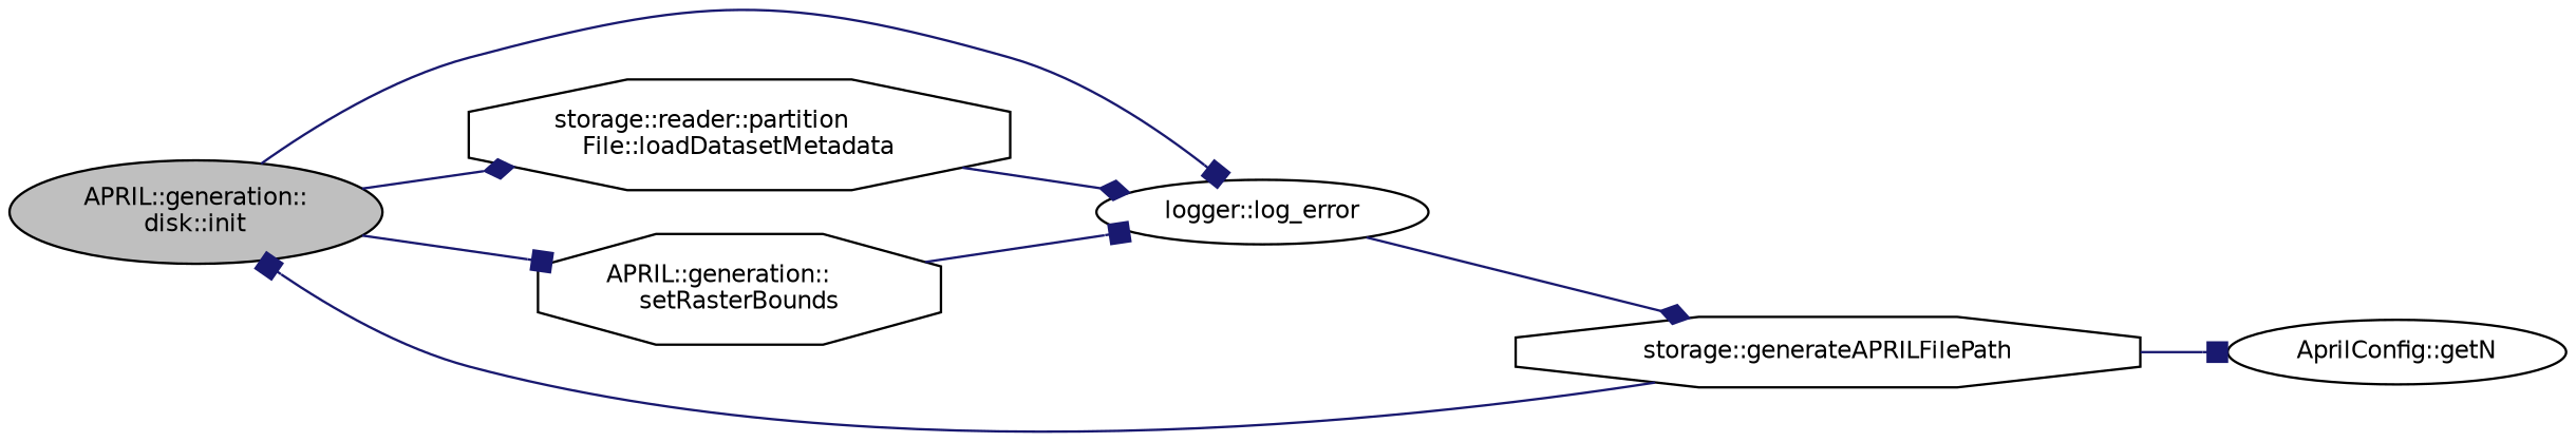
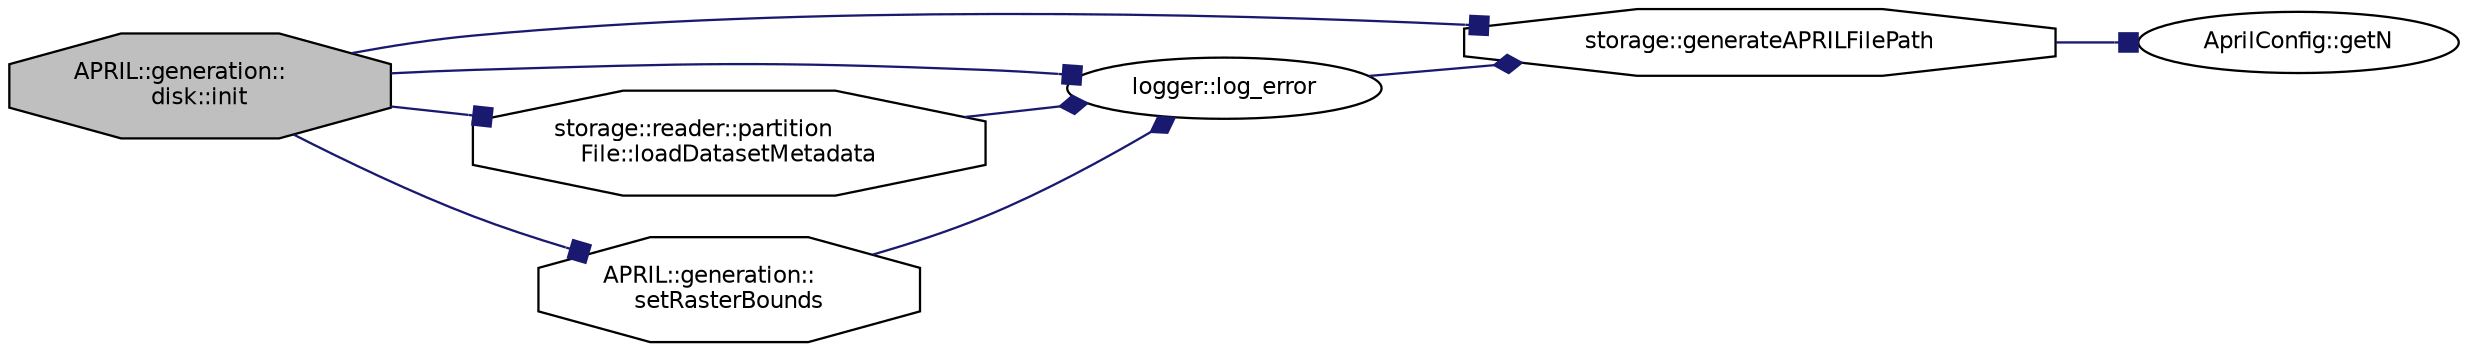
  digraph {
    rankdir=LR
    node [color=black fontname=Helvetica fontsize=10 shape=octagon]
    edge [arrowhead=box color=midnightblue fontname=Helvetica fontsize=10 labelfontname=Helvetica labelfontsize=10 style=solid]
-   n1 [fillcolor=grey75 fontcolor=black height=0.2 label="APRIL::generation::\ldisk::init" shape=ellipse style=filled width=0.4]
+   n1 [fillcolor=grey75 fontcolor=black height=0.2 label="APRIL::generation::\ldisk::init" style=filled width=0.4]
    n2 [height=0.2 label="storage::generateAPRILFilePath" width=0.4]
    n3 [height=0.2 label="logger::log_error" shape=ellipse width=0.4]
    n4 [height=0.2 label="storage::reader::partition\lFile::loadDatasetMetadata" width=0.4]
    n5 [height=0.2 label="APRIL::generation::\lsetRasterBounds" width=0.4]
    n6 [height=0.2 label="AprilConfig::getN" shape=ellipse width=0.4]
-   n2 -> n1
+   n1 -> n2
    n1 -> n3
-   n1 -> n4 [arrowhead=diamond]
+   n1 -> n4
    n1 -> n5
    n2 -> n6
    n3 -> n2 [arrowhead=diamond]
    n4 -> n3 [arrowhead=diamond]
-   n5 -> n3
+   n5 -> n3 [arrowhead=diamond]
  }
